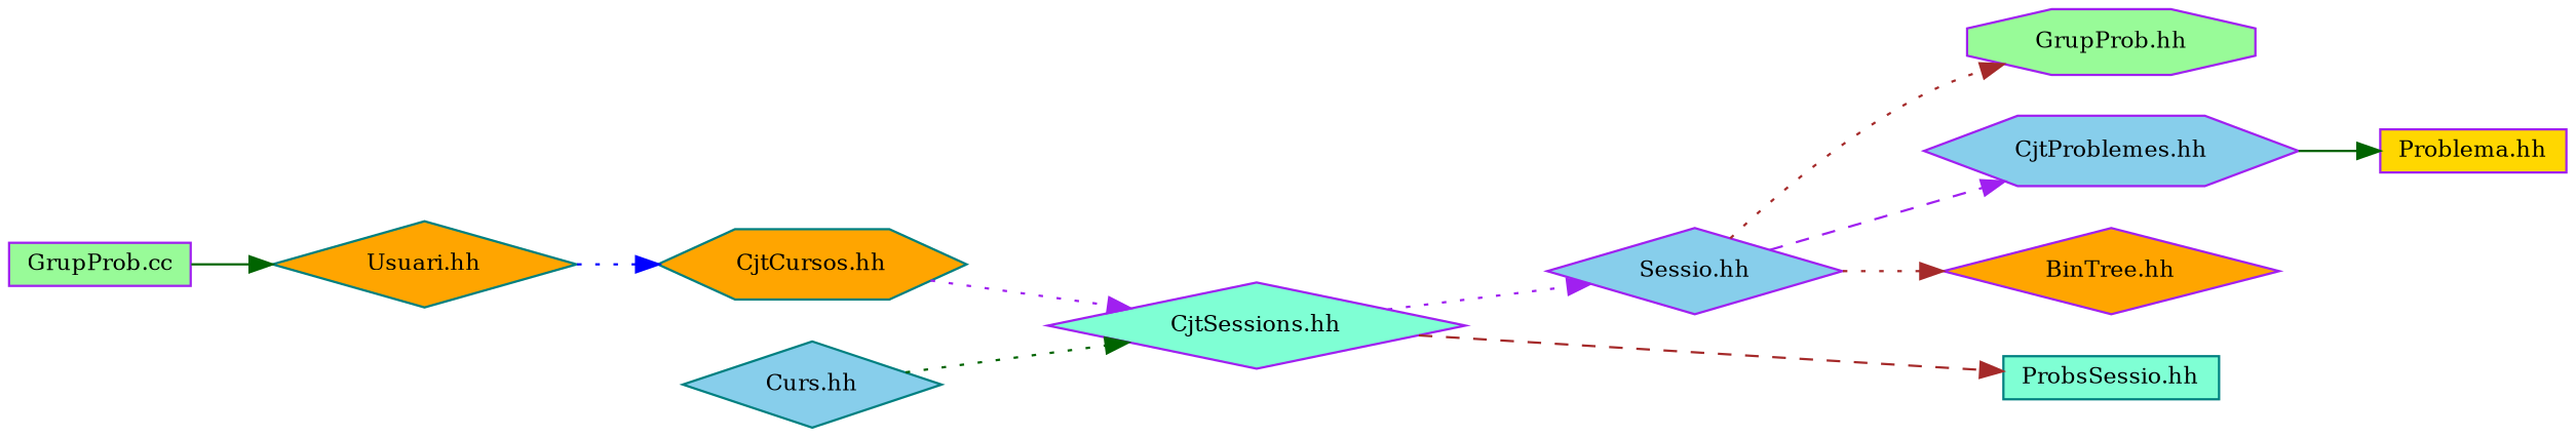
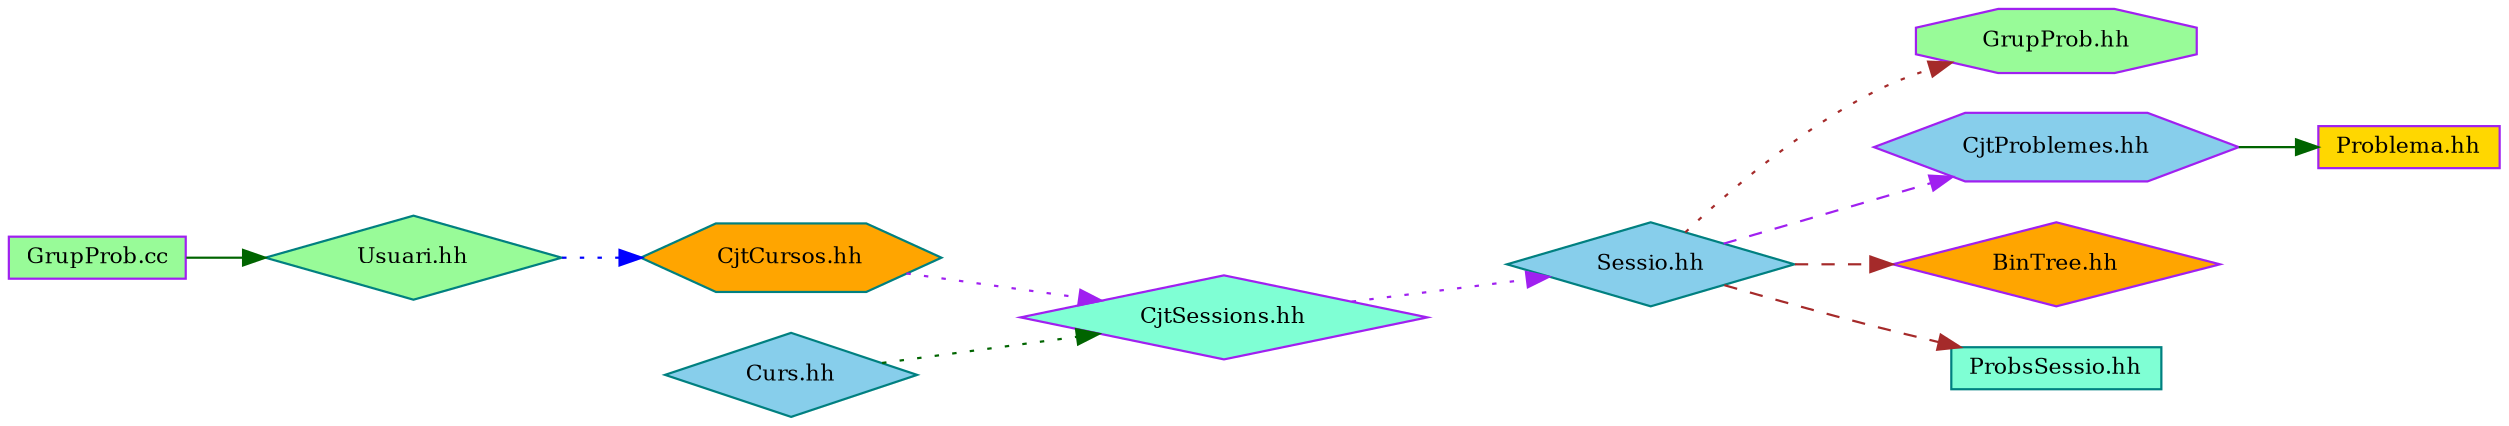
  digraph {
    fontname="DejaVu Serif"
    rankdir=LR
    node [color=purple fillcolor=palegreen fontname="DejaVu Serif" fontsize=10 shape=diamond style=filled]
    edge [color=darkgreen fontname="DejaVu Serif" fontsize=10 labelfontname=FreeSans labelfontsize=10 style=dotted]
    n1 [fontcolor=black height=0.2 label="GrupProb.cc" shape=box width=0.4]
-   n2 [color=teal fillcolor=orange height=0.2 label="Usuari.hh" width=0.4]
+   n2 [color=teal height=0.2 label="Usuari.hh" width=0.4]
    n3 [color=teal fillcolor=orange height=0.2 label="CjtCursos.hh" shape=hexagon width=0.4]
    n4 [fillcolor=aquamarine height=0.2 label="CjtSessions.hh" width=0.4]
    n5 [height=0.2 label="GrupProb.hh" shape=octagon width=0.4]
    n6 [color=teal fillcolor=skyblue height=0.2 label="Curs.hh" width=0.4]
-   n7 [fillcolor=skyblue height=0.2 label="Sessio.hh" width=0.4]
+   n7 [color=teal fillcolor=skyblue height=0.2 label="Sessio.hh" width=0.4]
    n8 [fillcolor=skyblue height=0.2 label="CjtProblemes.hh" shape=hexagon width=0.4]
    n9 [fillcolor=orange height=0.2 label="BinTree.hh" width=0.4]
    n10 [color=teal fillcolor=aquamarine height=0.2 label="ProbsSessio.hh" shape=box width=0.4]
    n11 [fillcolor=gold height=0.2 label="Problema.hh" shape=box width=0.4]
    n1 -> n2 [style=solid]
    n2 -> n3 [color=blue]
    n3 -> n4 [color=purple]
    n4 -> n7 [color=purple]
    n6 -> n4
    n7 -> n5 [color=brown]
    n7 -> n8 [color=purple style=dashed]
-   n7 -> n9 [color=brown]
-   n4 -> n10 [color=brown style=dashed]
+   n7 -> n9 [color=brown style=dashed]
+   n7 -> n10 [color=brown style=dashed]
    n8 -> n11 [style=solid]
  }
